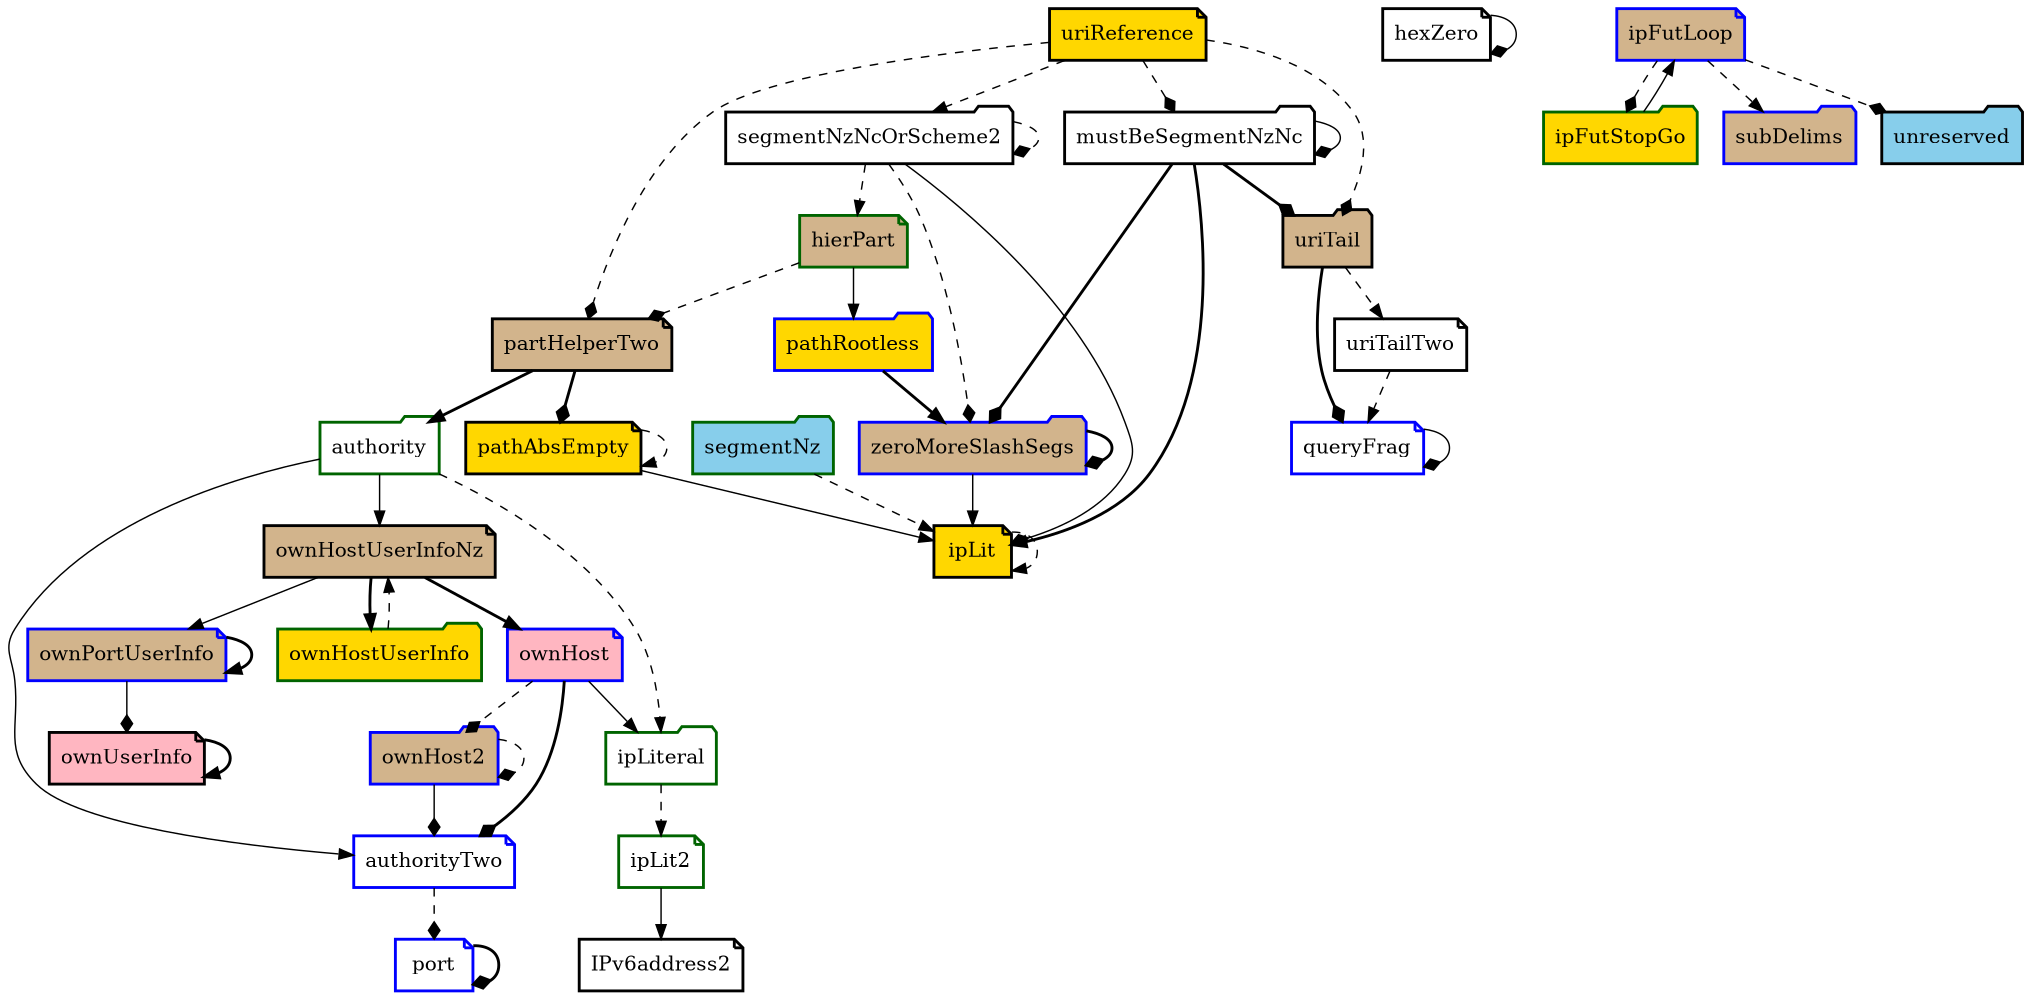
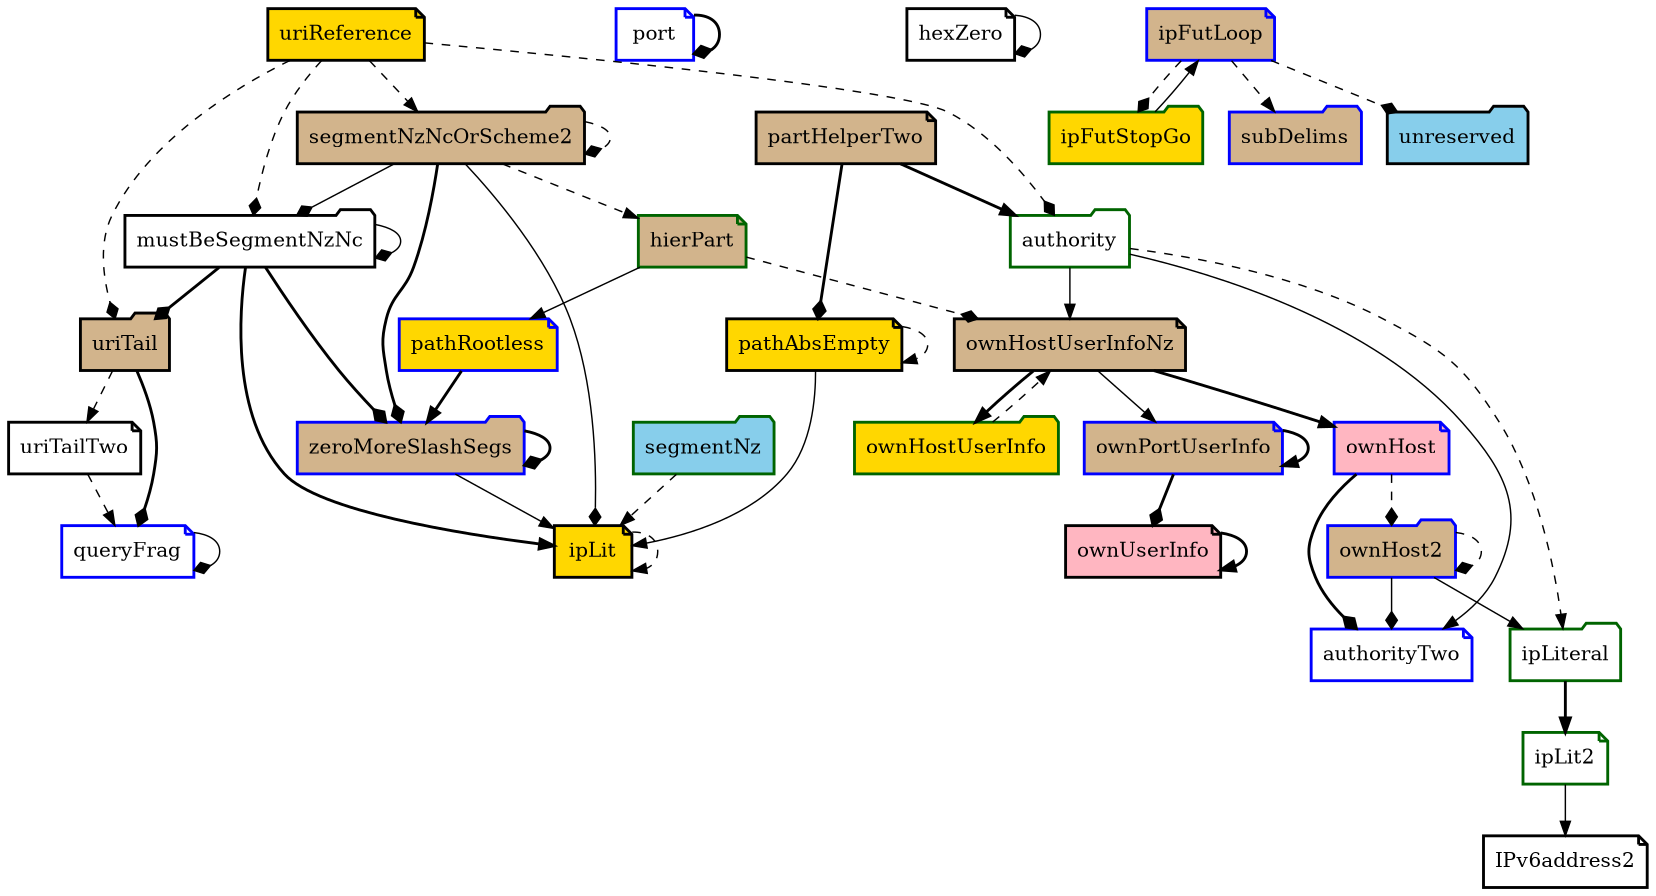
  digraph {
    fontsize=12
    node [color=black fillcolor=white shape=note style="bold,filled"]
    edge [arrowhead=normal style=dashed]
    authority [color=darkgreen shape=folder]
    authorityTwo [color=blue]
    ipLiteral [color=darkgreen shape=folder]
    ownHostUserInfoNz [fillcolor=tan]
    port [color=blue]
    ipLit2 [color=darkgreen]
    ownHost [color=blue fillcolor=lightpink]
    ownHostUserInfo [color=darkgreen fillcolor=gold shape=folder]
    ownPortUserInfo [color=blue fillcolor=tan]
    IPv6address2
    ownHost2 [color=blue fillcolor=tan shape=folder]
    ownUserInfo [fillcolor=lightpink]
    hexZero
    hierPart [color=darkgreen fillcolor=tan]
    partHelperTwo [fillcolor=tan]
-   pathRootless [color=blue fillcolor=gold shape=folder]
+   pathRootless [color=blue fillcolor=gold]
    pathAbsEmpty [fillcolor=gold]
    zeroMoreSlashSegs [color=blue fillcolor=tan shape=folder]
    n19 [fillcolor=gold label=ipLit]
    segmentNz [color=darkgreen fillcolor=skyblue shape=folder]
    ipFutLoop [color=blue fillcolor=tan]
    ipFutStopGo [color=darkgreen fillcolor=gold shape=folder]
    subDelims [color=blue fillcolor=tan shape=folder]
    unreserved [fillcolor=skyblue shape=folder]
    mustBeSegmentNzNc [shape=folder]
    uriTail [fillcolor=tan shape=folder]
    queryFrag [color=blue]
    uriTailTwo
-   segmentNzNcOrScheme2 [shape=folder]
+   segmentNzNcOrScheme2 [fillcolor=tan shape=folder]
    uriReference [fillcolor=gold]
    authority -> authorityTwo [style=solid]
    authority -> ipLiteral
    authority -> ownHostUserInfoNz [style=solid]
-   authorityTwo -> port [arrowhead=diamond]
-   ipLiteral -> ipLit2
+   ipLiteral -> ipLit2 [style=bold]
    ownHostUserInfoNz -> ownHost [style=bold]
    ownHostUserInfoNz -> ownHostUserInfo [style=bold]
    ownHostUserInfoNz -> ownPortUserInfo [style=solid]
    port -> port [arrowhead=diamond style=bold]
    ipLit2 -> IPv6address2 [style=solid]
    ownHost -> authorityTwo [arrowhead=diamond style=bold]
-   ownHost -> ipLiteral [style=solid]
+   ownHost2 -> ipLiteral [style=solid]
    ownHost -> ownHost2 [arrowhead=diamond]
    ownHostUserInfo -> ownHostUserInfoNz
    ownPortUserInfo -> ownPortUserInfo [style=bold]
-   ownPortUserInfo -> ownUserInfo [arrowhead=diamond style=solid]
+   ownPortUserInfo -> ownUserInfo [arrowhead=diamond style=bold]
    ownHost2 -> authorityTwo [arrowhead=diamond style=solid]
    ownHost2 -> ownHost2 [arrowhead=diamond]
    ownUserInfo -> ownUserInfo [style=bold]
    hexZero -> hexZero [arrowhead=diamond style=solid]
-   hierPart -> partHelperTwo [arrowhead=diamond]
+   hierPart -> ownHostUserInfoNz [arrowhead=diamond]
    hierPart -> pathRootless [style=solid]
    partHelperTwo -> authority [style=bold]
    partHelperTwo -> pathAbsEmpty [arrowhead=diamond style=bold]
    pathRootless -> zeroMoreSlashSegs [style=bold]
    pathAbsEmpty -> pathAbsEmpty
    pathAbsEmpty -> n19 [style=solid]
    zeroMoreSlashSegs -> zeroMoreSlashSegs [arrowhead=diamond style=bold]
    zeroMoreSlashSegs -> n19 [style=solid]
    n19 -> n19
    segmentNz -> n19
    ipFutLoop -> ipFutStopGo [arrowhead=diamond]
    ipFutLoop -> subDelims
    ipFutLoop -> unreserved [arrowhead=diamond]
    ipFutStopGo -> ipFutLoop [style=solid]
    mustBeSegmentNzNc -> zeroMoreSlashSegs [arrowhead=diamond style=bold]
    mustBeSegmentNzNc -> n19 [style=bold]
    mustBeSegmentNzNc -> mustBeSegmentNzNc [arrowhead=diamond style=solid]
    mustBeSegmentNzNc -> uriTail [arrowhead=diamond style=bold]
    uriTail -> queryFrag [arrowhead=diamond style=bold]
    uriTail -> uriTailTwo
    queryFrag -> queryFrag [arrowhead=diamond style=solid]
    uriTailTwo -> queryFrag
    segmentNzNcOrScheme2 -> hierPart
-   segmentNzNcOrScheme2 -> zeroMoreSlashSegs [arrowhead=diamond]
+   segmentNzNcOrScheme2 -> zeroMoreSlashSegs [arrowhead=diamond style=bold]
    segmentNzNcOrScheme2 -> n19 [arrowhead=diamond style=solid]
+   segmentNzNcOrScheme2 -> mustBeSegmentNzNc [arrowhead=diamond style=solid]
    segmentNzNcOrScheme2 -> segmentNzNcOrScheme2 [arrowhead=diamond]
-   uriReference -> partHelperTwo [arrowhead=diamond]
+   uriReference -> authority [arrowhead=diamond]
    uriReference -> mustBeSegmentNzNc [arrowhead=diamond]
    uriReference -> uriTail [arrowhead=diamond]
    uriReference -> segmentNzNcOrScheme2
  }
